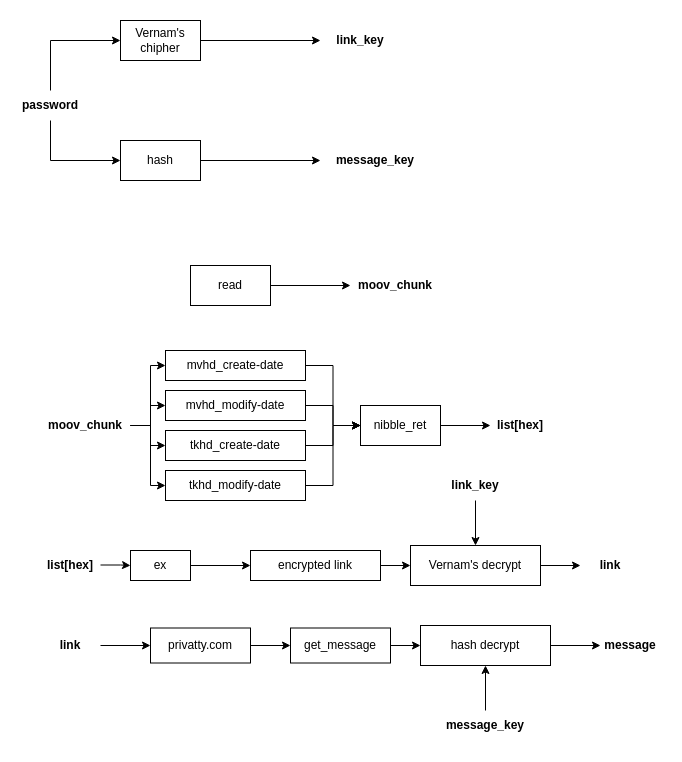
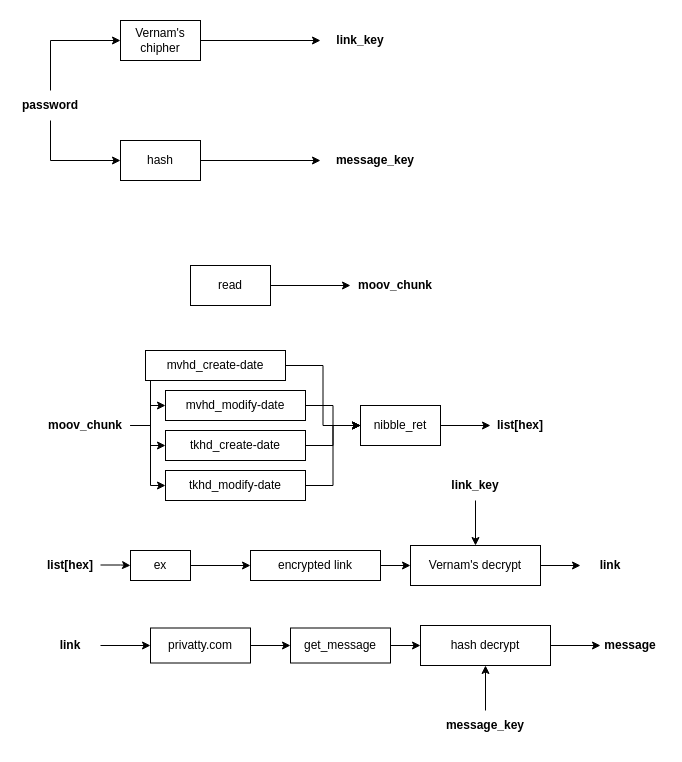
  <mxCell id="0" />
  <mxCell id="1" parent="0" />
  <mxCell id="2" value="Vernam's chipher" style="rounded=0;whiteSpace=wrap;html=1;" vertex="1" parent="1"><mxGeometry x="120" y="20" width="80" height="40" as="geometry" /></mxCell>
  <mxCell id="3" value="password" style="text;html=1;strokeColor=none;fillColor=none;align=center;verticalAlign=middle;whiteSpace=wrap;rounded=0;fontStyle=1" vertex="1" parent="1"><mxGeometry x="20" y="90" width="60" height="30" as="geometry" /></mxCell>
  <mxCell id="4" value="&lt;div&gt;hash&lt;/div&gt;" style="rounded=0;whiteSpace=wrap;html=1;" vertex="1" parent="1"><mxGeometry x="120" y="140" width="80" height="40" as="geometry" /></mxCell>
  <mxCell id="5" value="" style="endArrow=classic;html=1;rounded=0;exitX=0.5;exitY=0;exitDx=0;exitDy=0;entryX=0;entryY=0.5;entryDx=0;entryDy=0;" edge="1" parent="1" source="3" target="2"><mxGeometry width="50" height="50" relative="1" as="geometry"><mxPoint x="350" y="600" as="sourcePoint" /><mxPoint x="400" y="550" as="targetPoint" /><Array as="points"><mxPoint x="50" y="40" /></Array></mxGeometry></mxCell>
  <mxCell id="6" value="" style="endArrow=classic;html=1;rounded=0;exitX=0.5;exitY=1;exitDx=0;exitDy=0;entryX=0;entryY=0.5;entryDx=0;entryDy=0;" edge="1" parent="1" source="3" target="4"><mxGeometry width="50" height="50" relative="1" as="geometry"><mxPoint x="350" y="600" as="sourcePoint" /><mxPoint x="400" y="550" as="targetPoint" /><Array as="points"><mxPoint x="50" y="160" /></Array></mxGeometry></mxCell>
  <mxCell id="7" value="" style="endArrow=classic;html=1;rounded=0;exitX=1;exitY=0.5;exitDx=0;exitDy=0;" edge="1" parent="1" source="2"><mxGeometry width="50" height="50" relative="1" as="geometry"><mxPoint x="350" y="600" as="sourcePoint" /><mxPoint x="320" y="40" as="targetPoint" /></mxGeometry></mxCell>
  <mxCell id="8" value="link_key" style="text;html=1;strokeColor=none;fillColor=none;align=center;verticalAlign=middle;whiteSpace=wrap;rounded=0;fontStyle=1" vertex="1" parent="1"><mxGeometry x="330" y="25" width="60" height="30" as="geometry" /></mxCell>
  <mxCell id="9" value="" style="endArrow=classic;html=1;rounded=0;exitX=1;exitY=0.5;exitDx=0;exitDy=0;" edge="1" parent="1" source="4"><mxGeometry width="50" height="50" relative="1" as="geometry"><mxPoint x="460" y="260" as="sourcePoint" /><mxPoint x="320" y="160" as="targetPoint" /></mxGeometry></mxCell>
  <mxCell id="10" value="message_key" style="text;html=1;strokeColor=none;fillColor=none;align=center;verticalAlign=middle;whiteSpace=wrap;rounded=0;fontStyle=1" vertex="1" parent="1"><mxGeometry x="330" y="145" width="90" height="30" as="geometry" /></mxCell>
  <mxCell id="11" style="edgeStyle=orthogonalEdgeStyle;rounded=0;orthogonalLoop=1;jettySize=auto;html=1;exitX=1;exitY=0.5;exitDx=0;exitDy=0;entryX=0;entryY=0.5;entryDx=0;entryDy=0;" edge="1" parent="1" source="12" target="13"><mxGeometry relative="1" as="geometry"><mxPoint x="330" y="285.333" as="targetPoint" /></mxGeometry></mxCell>
  <mxCell id="12" value="read" style="rounded=0;whiteSpace=wrap;html=1;" vertex="1" parent="1"><mxGeometry x="190" y="265" width="80" height="40" as="geometry" /></mxCell>
  <mxCell id="13" value="moov_chunk" style="text;html=1;strokeColor=none;fillColor=none;align=center;verticalAlign=middle;whiteSpace=wrap;rounded=0;fontStyle=1" vertex="1" parent="1"><mxGeometry x="350" y="270" width="90" height="30" as="geometry" /></mxCell>
  <mxCell id="14" style="edgeStyle=orthogonalEdgeStyle;rounded=0;orthogonalLoop=1;jettySize=auto;html=1;entryX=0;entryY=0.5;entryDx=0;entryDy=0;" edge="1" parent="1" source="18" target="20"><mxGeometry relative="1" as="geometry"><Array as="points"><mxPoint x="150" y="425" /><mxPoint x="150" y="365" /></Array></mxGeometry></mxCell>
  <mxCell id="15" style="edgeStyle=orthogonalEdgeStyle;rounded=0;orthogonalLoop=1;jettySize=auto;html=1;entryX=0;entryY=0.5;entryDx=0;entryDy=0;" edge="1" parent="1" source="18" target="22"><mxGeometry relative="1" as="geometry" /></mxCell>
  <mxCell id="16" style="edgeStyle=orthogonalEdgeStyle;rounded=0;orthogonalLoop=1;jettySize=auto;html=1;exitX=1;exitY=0.5;exitDx=0;exitDy=0;entryX=0;entryY=0.5;entryDx=0;entryDy=0;" edge="1" parent="1" source="18" target="24"><mxGeometry relative="1" as="geometry" /></mxCell>
  <mxCell id="17" style="edgeStyle=orthogonalEdgeStyle;rounded=0;orthogonalLoop=1;jettySize=auto;html=1;exitX=1;exitY=0.5;exitDx=0;exitDy=0;entryX=0;entryY=0.5;entryDx=0;entryDy=0;" edge="1" parent="1" source="18" target="26"><mxGeometry relative="1" as="geometry"><Array as="points"><mxPoint x="150" y="425" /><mxPoint x="150" y="485" /></Array></mxGeometry></mxCell>
  <mxCell id="18" value="moov_chunk" style="text;html=1;strokeColor=none;fillColor=none;align=center;verticalAlign=middle;whiteSpace=wrap;rounded=0;fontStyle=1" vertex="1" parent="1"><mxGeometry x="40" y="410" width="90" height="30" as="geometry" /></mxCell>
  <mxCell id="19" style="edgeStyle=orthogonalEdgeStyle;rounded=0;orthogonalLoop=1;jettySize=auto;html=1;exitX=1;exitY=0.5;exitDx=0;exitDy=0;entryX=0;entryY=0.5;entryDx=0;entryDy=0;" edge="1" parent="1" source="20" target="28"><mxGeometry relative="1" as="geometry" /></mxCell>
- <mxCell id="20" value="mvhd_create-date" style="rounded=0;whiteSpace=wrap;html=1;" vertex="1" parent="1"><mxGeometry x="165" y="350" width="140" height="30" as="geometry" /></mxCell>
+ <mxCell id="20" value="mvhd_create-date" style="rounded=0;whiteSpace=wrap;html=1;" vertex="1" parent="1"><mxGeometry x="145" y="350" width="140" height="30" as="geometry" /></mxCell>
  <mxCell id="21" style="edgeStyle=orthogonalEdgeStyle;rounded=0;orthogonalLoop=1;jettySize=auto;html=1;exitX=1;exitY=0.5;exitDx=0;exitDy=0;entryX=0;entryY=0.5;entryDx=0;entryDy=0;" edge="1" parent="1" source="22" target="28"><mxGeometry relative="1" as="geometry" /></mxCell>
  <mxCell id="22" value="mvhd_modify-date" style="rounded=0;whiteSpace=wrap;html=1;" vertex="1" parent="1"><mxGeometry x="165" y="390" width="140" height="30" as="geometry" /></mxCell>
  <mxCell id="23" style="edgeStyle=orthogonalEdgeStyle;rounded=0;orthogonalLoop=1;jettySize=auto;html=1;" edge="1" parent="1" source="24" target="28"><mxGeometry relative="1" as="geometry" /></mxCell>
  <mxCell id="24" value="tkhd_create-date" style="rounded=0;whiteSpace=wrap;html=1;" vertex="1" parent="1"><mxGeometry x="165" y="430" width="140" height="30" as="geometry" /></mxCell>
  <mxCell id="25" style="edgeStyle=orthogonalEdgeStyle;rounded=0;orthogonalLoop=1;jettySize=auto;html=1;entryX=0;entryY=0.5;entryDx=0;entryDy=0;" edge="1" parent="1" source="26" target="28"><mxGeometry relative="1" as="geometry" /></mxCell>
  <mxCell id="26" value="tkhd_modify-date" style="rounded=0;whiteSpace=wrap;html=1;" vertex="1" parent="1"><mxGeometry x="165" y="470" width="140" height="30" as="geometry" /></mxCell>
  <mxCell id="27" style="edgeStyle=orthogonalEdgeStyle;rounded=0;orthogonalLoop=1;jettySize=auto;html=1;entryX=0;entryY=0.5;entryDx=0;entryDy=0;" edge="1" parent="1" source="28" target="29"><mxGeometry relative="1" as="geometry" /></mxCell>
  <mxCell id="28" value="nibble_ret" style="rounded=0;whiteSpace=wrap;html=1;" vertex="1" parent="1"><mxGeometry x="360" y="405" width="80" height="40" as="geometry" /></mxCell>
  <mxCell id="29" value="list[hex]" style="text;html=1;strokeColor=none;fillColor=none;align=center;verticalAlign=middle;whiteSpace=wrap;rounded=0;fontStyle=1" vertex="1" parent="1"><mxGeometry x="490" y="410" width="60" height="30" as="geometry" /></mxCell>
  <mxCell id="30" style="edgeStyle=orthogonalEdgeStyle;rounded=0;orthogonalLoop=1;jettySize=auto;html=1;entryX=0;entryY=0.5;entryDx=0;entryDy=0;" edge="1" parent="1" source="31" target="33"><mxGeometry relative="1" as="geometry" /></mxCell>
  <mxCell id="31" value="list[hex]" style="text;html=1;strokeColor=none;fillColor=none;align=center;verticalAlign=middle;whiteSpace=wrap;rounded=0;fontStyle=1" vertex="1" parent="1"><mxGeometry x="40" y="549.5" width="60" height="30" as="geometry" /></mxCell>
  <mxCell id="32" style="edgeStyle=orthogonalEdgeStyle;rounded=0;orthogonalLoop=1;jettySize=auto;html=1;entryX=0;entryY=0.5;entryDx=0;entryDy=0;" edge="1" parent="1" source="33" target="35"><mxGeometry relative="1" as="geometry" /></mxCell>
  <mxCell id="33" value="ex" style="rounded=0;whiteSpace=wrap;html=1;" vertex="1" parent="1"><mxGeometry x="130" y="550" width="60" height="30" as="geometry" /></mxCell>
  <mxCell id="34" style="edgeStyle=orthogonalEdgeStyle;rounded=0;orthogonalLoop=1;jettySize=auto;html=1;" edge="1" parent="1" source="35" target="37"><mxGeometry relative="1" as="geometry" /></mxCell>
  <mxCell id="35" value="encrypted link" style="rounded=0;whiteSpace=wrap;html=1;" vertex="1" parent="1"><mxGeometry x="250" y="550" width="130" height="30" as="geometry" /></mxCell>
  <mxCell id="36" style="edgeStyle=orthogonalEdgeStyle;rounded=0;orthogonalLoop=1;jettySize=auto;html=1;exitX=1;exitY=0.5;exitDx=0;exitDy=0;entryX=0;entryY=0.5;entryDx=0;entryDy=0;" edge="1" parent="1" source="37" target="38"><mxGeometry relative="1" as="geometry" /></mxCell>
  <mxCell id="37" value="Vernam's decrypt" style="rounded=0;whiteSpace=wrap;html=1;" vertex="1" parent="1"><mxGeometry x="410" y="545" width="130" height="40" as="geometry" /></mxCell>
  <mxCell id="38" value="link" style="text;html=1;strokeColor=none;fillColor=none;align=center;verticalAlign=middle;whiteSpace=wrap;rounded=0;fontStyle=1" vertex="1" parent="1"><mxGeometry x="580" y="550" width="60" height="30" as="geometry" /></mxCell>
  <mxCell id="39" style="edgeStyle=orthogonalEdgeStyle;rounded=0;orthogonalLoop=1;jettySize=auto;html=1;" edge="1" parent="1" source="40" target="44"><mxGeometry relative="1" as="geometry"><mxPoint x="140" y="645" as="targetPoint" /></mxGeometry></mxCell>
  <mxCell id="40" value="link" style="text;html=1;strokeColor=none;fillColor=none;align=center;verticalAlign=middle;whiteSpace=wrap;rounded=0;fontStyle=1" vertex="1" parent="1"><mxGeometry x="40" y="630" width="60" height="30" as="geometry" /></mxCell>
  <mxCell id="41" style="edgeStyle=orthogonalEdgeStyle;rounded=0;orthogonalLoop=1;jettySize=auto;html=1;entryX=0.5;entryY=0;entryDx=0;entryDy=0;" edge="1" parent="1" source="42" target="37"><mxGeometry relative="1" as="geometry" /></mxCell>
  <mxCell id="42" value="link_key" style="text;html=1;strokeColor=none;fillColor=none;align=center;verticalAlign=middle;whiteSpace=wrap;rounded=0;fontStyle=1" vertex="1" parent="1"><mxGeometry x="445" y="470" width="60" height="30" as="geometry" /></mxCell>
  <mxCell id="43" style="edgeStyle=orthogonalEdgeStyle;rounded=0;orthogonalLoop=1;jettySize=auto;html=1;exitX=1;exitY=0.5;exitDx=0;exitDy=0;entryX=0;entryY=0.5;entryDx=0;entryDy=0;" edge="1" parent="1" source="44" target="46"><mxGeometry relative="1" as="geometry" /></mxCell>
  <mxCell id="44" value="privatty.com" style="rounded=0;whiteSpace=wrap;html=1;" vertex="1" parent="1"><mxGeometry x="150" y="627.5" width="100" height="35" as="geometry" /></mxCell>
  <mxCell id="45" style="edgeStyle=orthogonalEdgeStyle;rounded=0;orthogonalLoop=1;jettySize=auto;html=1;entryX=0;entryY=0.5;entryDx=0;entryDy=0;" edge="1" parent="1" source="46" target="48"><mxGeometry relative="1" as="geometry" /></mxCell>
  <mxCell id="46" value="get_message" style="rounded=0;whiteSpace=wrap;html=1;" vertex="1" parent="1"><mxGeometry x="290" y="627.5" width="100" height="35" as="geometry" /></mxCell>
  <mxCell id="47" style="edgeStyle=orthogonalEdgeStyle;rounded=0;orthogonalLoop=1;jettySize=auto;html=1;entryX=0;entryY=0.5;entryDx=0;entryDy=0;" edge="1" parent="1" source="48" target="51"><mxGeometry relative="1" as="geometry" /></mxCell>
  <mxCell id="48" value="hash decrypt" style="rounded=0;whiteSpace=wrap;html=1;" vertex="1" parent="1"><mxGeometry x="420" y="625" width="130" height="40" as="geometry" /></mxCell>
  <mxCell id="49" style="edgeStyle=orthogonalEdgeStyle;rounded=0;orthogonalLoop=1;jettySize=auto;html=1;entryX=0.5;entryY=1;entryDx=0;entryDy=0;" edge="1" parent="1" source="50" target="48"><mxGeometry relative="1" as="geometry" /></mxCell>
  <mxCell id="50" value="message_key" style="text;html=1;strokeColor=none;fillColor=none;align=center;verticalAlign=middle;whiteSpace=wrap;rounded=0;fontStyle=1" vertex="1" parent="1"><mxGeometry x="440" y="710" width="90" height="30" as="geometry" /></mxCell>
  <mxCell id="51" value="message" style="text;html=1;strokeColor=none;fillColor=none;align=center;verticalAlign=middle;whiteSpace=wrap;rounded=0;fontStyle=1" vertex="1" parent="1"><mxGeometry x="600" y="630" width="60" height="30" as="geometry" /></mxCell>
